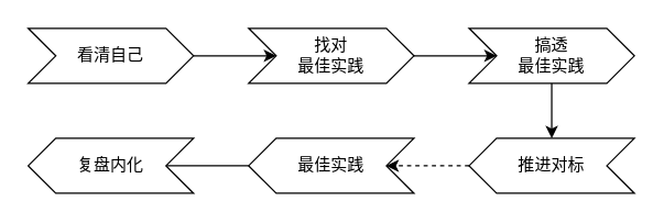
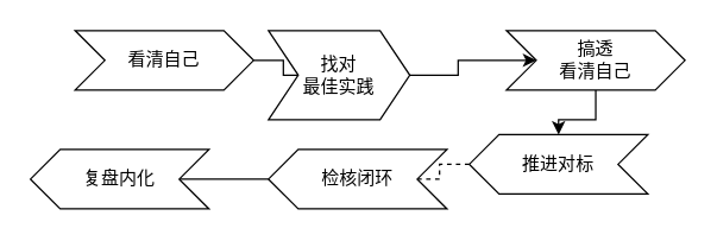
  <mxCell id="0" />
  <mxCell id="1" parent="0" />
  <mxCell id="2" value="" style="edgeStyle=orthogonalEdgeStyle;rounded=0;orthogonalLoop=1;jettySize=auto;html=1;" edge="1" parent="1" source="3" target="5"><mxGeometry relative="1" as="geometry" /></mxCell>
- <mxCell id="3" value="看清自己" style="shape=step;perimeter=stepPerimeter;whiteSpace=wrap;html=1;fixedSize=1;" vertex="1" parent="1"><mxGeometry x="20" y="20" width="120" height="40" as="geometry" /></mxCell>
+ <mxCell id="3" value="看清自己" style="shape=step;perimeter=stepPerimeter;whiteSpace=wrap;html=1;fixedSize=1;" vertex="1" parent="1"><mxGeometry x="50" y="20" width="120" height="40" as="geometry" /></mxCell>
  <mxCell id="4" value="" style="edgeStyle=orthogonalEdgeStyle;rounded=0;orthogonalLoop=1;jettySize=auto;html=1;" edge="1" parent="1" source="5" target="7"><mxGeometry relative="1" as="geometry" /></mxCell>
- <mxCell id="5" value="找对&lt;br&gt;最佳实践" style="shape=step;perimeter=stepPerimeter;whiteSpace=wrap;html=1;fixedSize=1;" vertex="1" parent="1"><mxGeometry x="180" y="20" width="120" height="40" as="geometry" /></mxCell>
+ <mxCell id="5" value="找对&lt;br&gt;最佳实践" style="shape=step;perimeter=stepPerimeter;whiteSpace=wrap;html=1;fixedSize=1;" vertex="1" parent="1"><mxGeometry x="180" y="20" width="95" height="60" as="geometry" /></mxCell>
  <mxCell id="6" value="" style="edgeStyle=orthogonalEdgeStyle;rounded=0;orthogonalLoop=1;jettySize=auto;html=1;" edge="1" parent="1" source="7" target="9"><mxGeometry relative="1" as="geometry" /></mxCell>
- <mxCell id="7" value="搞透&lt;br&gt;最佳实践" style="shape=step;perimeter=stepPerimeter;whiteSpace=wrap;html=1;fixedSize=1;" vertex="1" parent="1"><mxGeometry x="340" y="20" width="120" height="40" as="geometry" /></mxCell>
+ <mxCell id="7" value="搞透&lt;br&gt;看清自己" style="shape=step;perimeter=stepPerimeter;whiteSpace=wrap;html=1;fixedSize=1;" vertex="1" parent="1"><mxGeometry x="340" y="20" width="120" height="40" as="geometry" /></mxCell>
  <mxCell id="8" value="" style="edgeStyle=orthogonalEdgeStyle;rounded=0;orthogonalLoop=1;jettySize=auto;html=1;dashed=1;" edge="1" parent="1" source="9" target="11"><mxGeometry relative="1" as="geometry" /></mxCell>
- <mxCell id="9" value="推进对标" style="shape=step;perimeter=stepPerimeter;whiteSpace=wrap;html=1;fixedSize=1;direction=west;" vertex="1" parent="1"><mxGeometry x="340" y="100" width="120" height="40" as="geometry" /></mxCell>
+ <mxCell id="9" value="推进对标" style="shape=step;perimeter=stepPerimeter;whiteSpace=wrap;html=1;fixedSize=1;direction=west;" vertex="1" parent="1"><mxGeometry x="315" y="90" width="120" height="40" as="geometry" /></mxCell>
  <mxCell id="10" value="" style="edgeStyle=orthogonalEdgeStyle;rounded=0;orthogonalLoop=1;jettySize=auto;html=1;endArrow=none;" edge="1" parent="1" source="11" target="12"><mxGeometry relative="1" as="geometry" /></mxCell>
- <mxCell id="11" value="最佳实践" style="shape=step;perimeter=stepPerimeter;whiteSpace=wrap;html=1;fixedSize=1;direction=west;" vertex="1" parent="1"><mxGeometry x="180" y="100" width="120" height="40" as="geometry" /></mxCell>
+ <mxCell id="11" value="检核闭环" style="shape=step;perimeter=stepPerimeter;whiteSpace=wrap;html=1;fixedSize=1;direction=west;" vertex="1" parent="1"><mxGeometry x="180" y="100" width="120" height="40" as="geometry" /></mxCell>
  <mxCell id="12" value="复盘内化" style="shape=step;perimeter=stepPerimeter;whiteSpace=wrap;html=1;fixedSize=1;direction=west;" vertex="1" parent="1"><mxGeometry x="20" y="100" width="120" height="40" as="geometry" /></mxCell>
